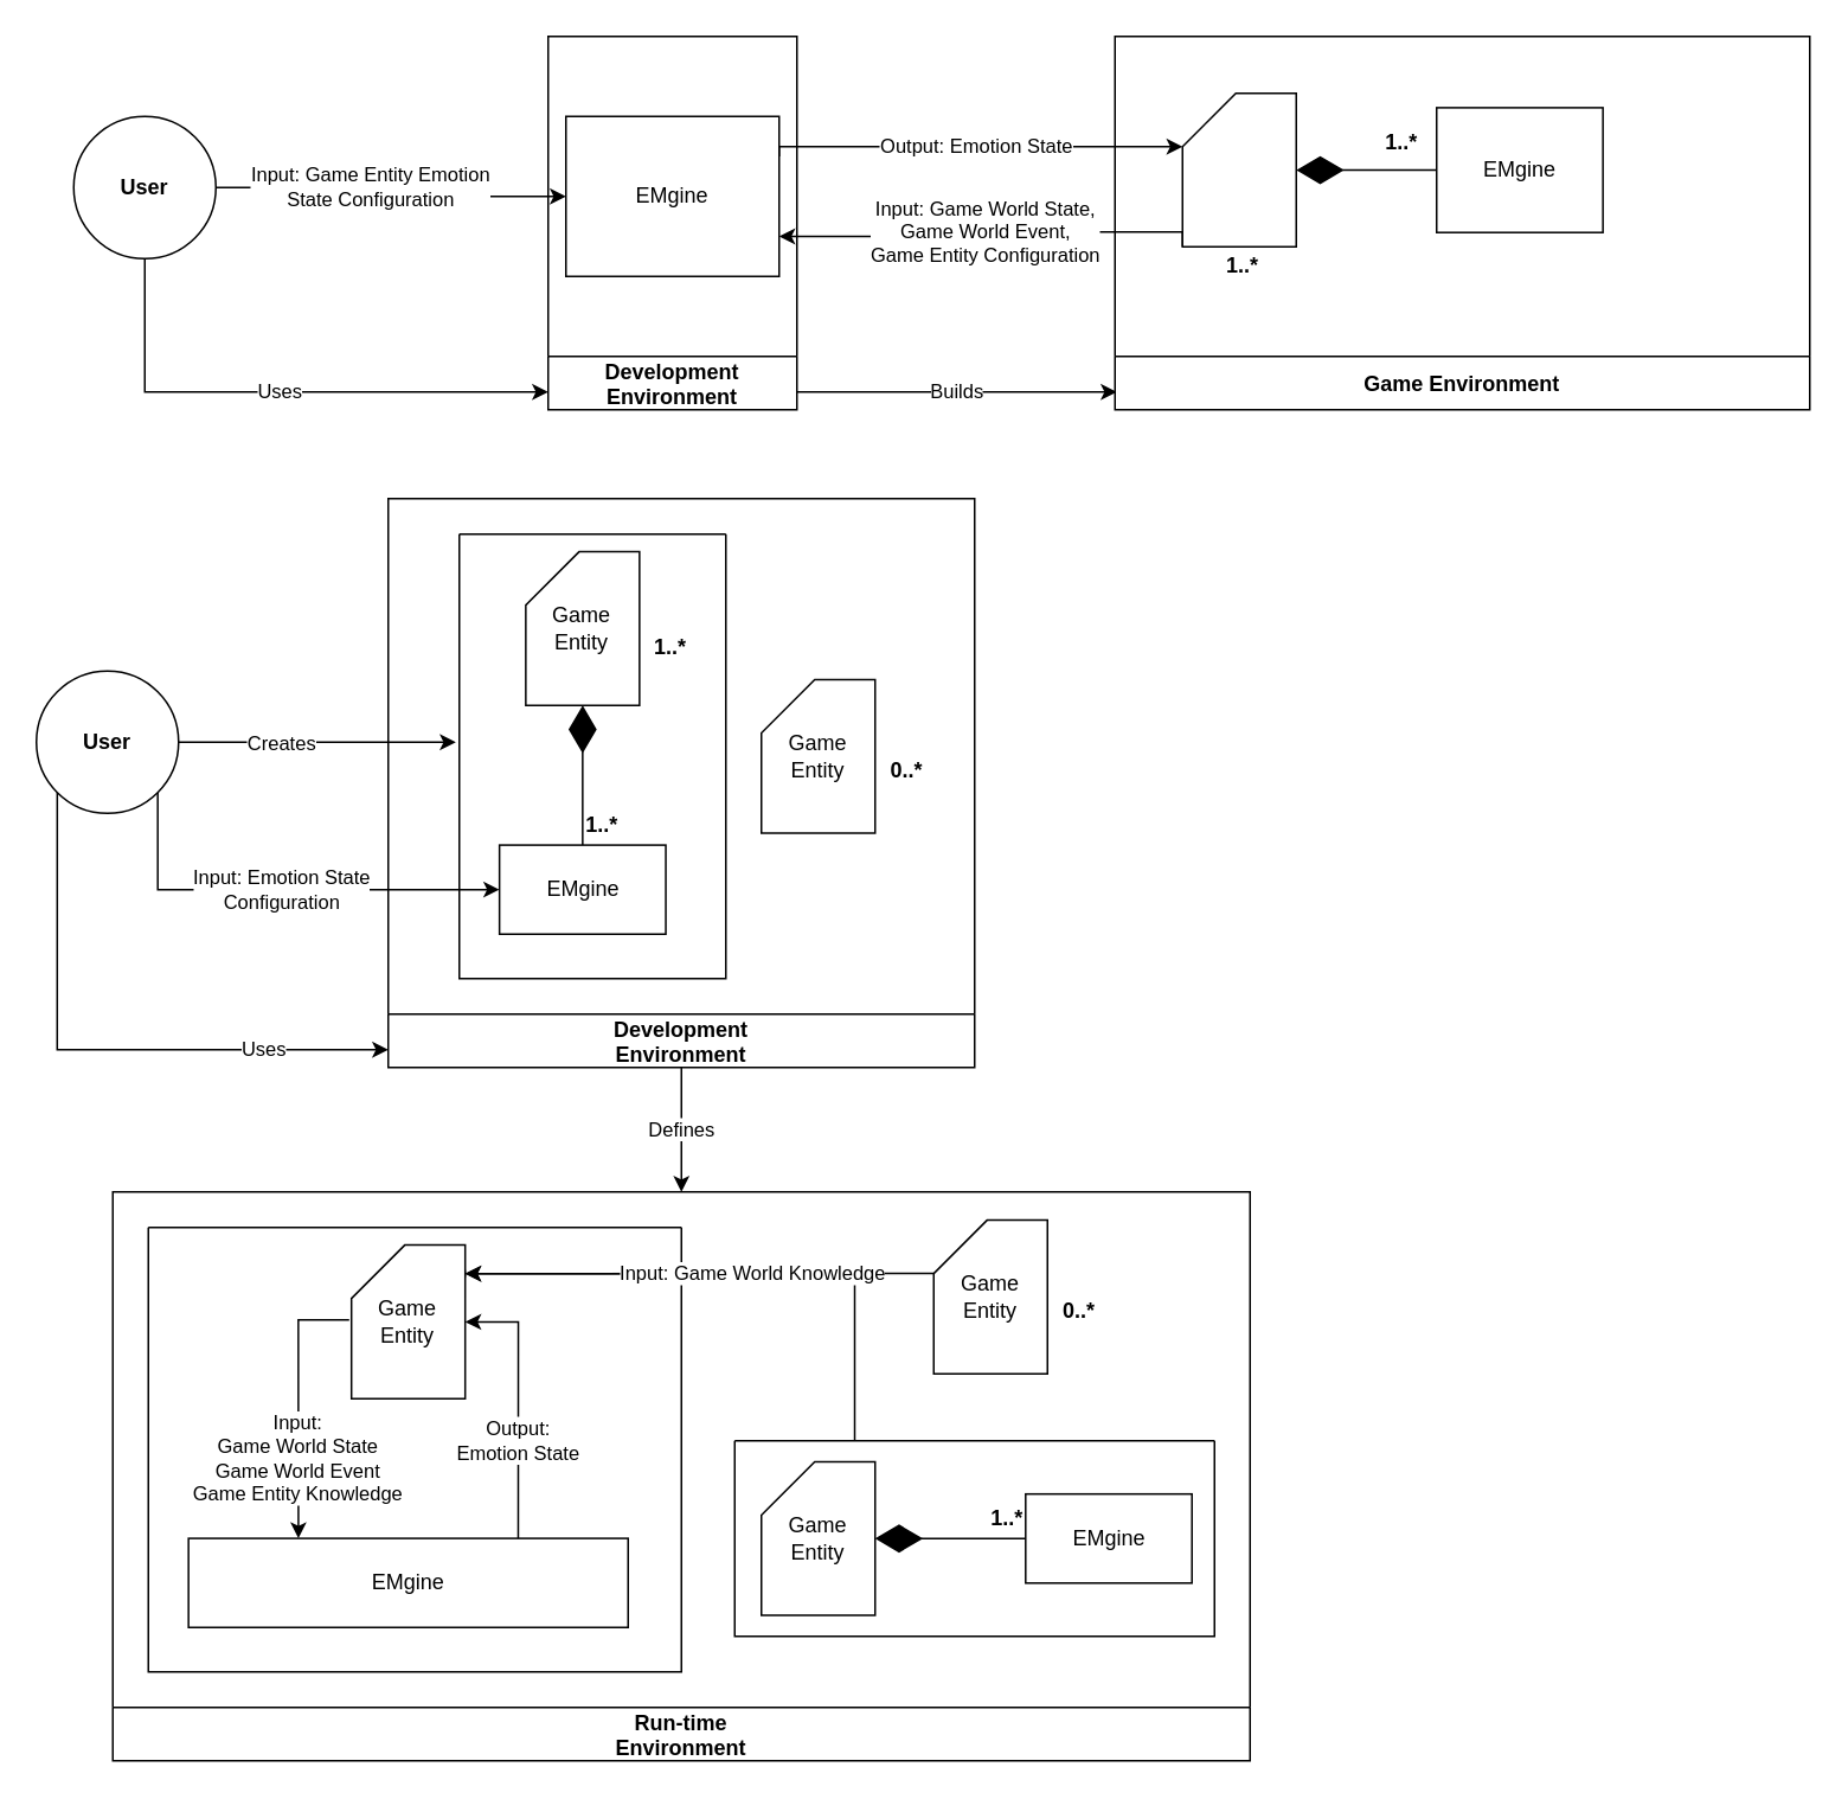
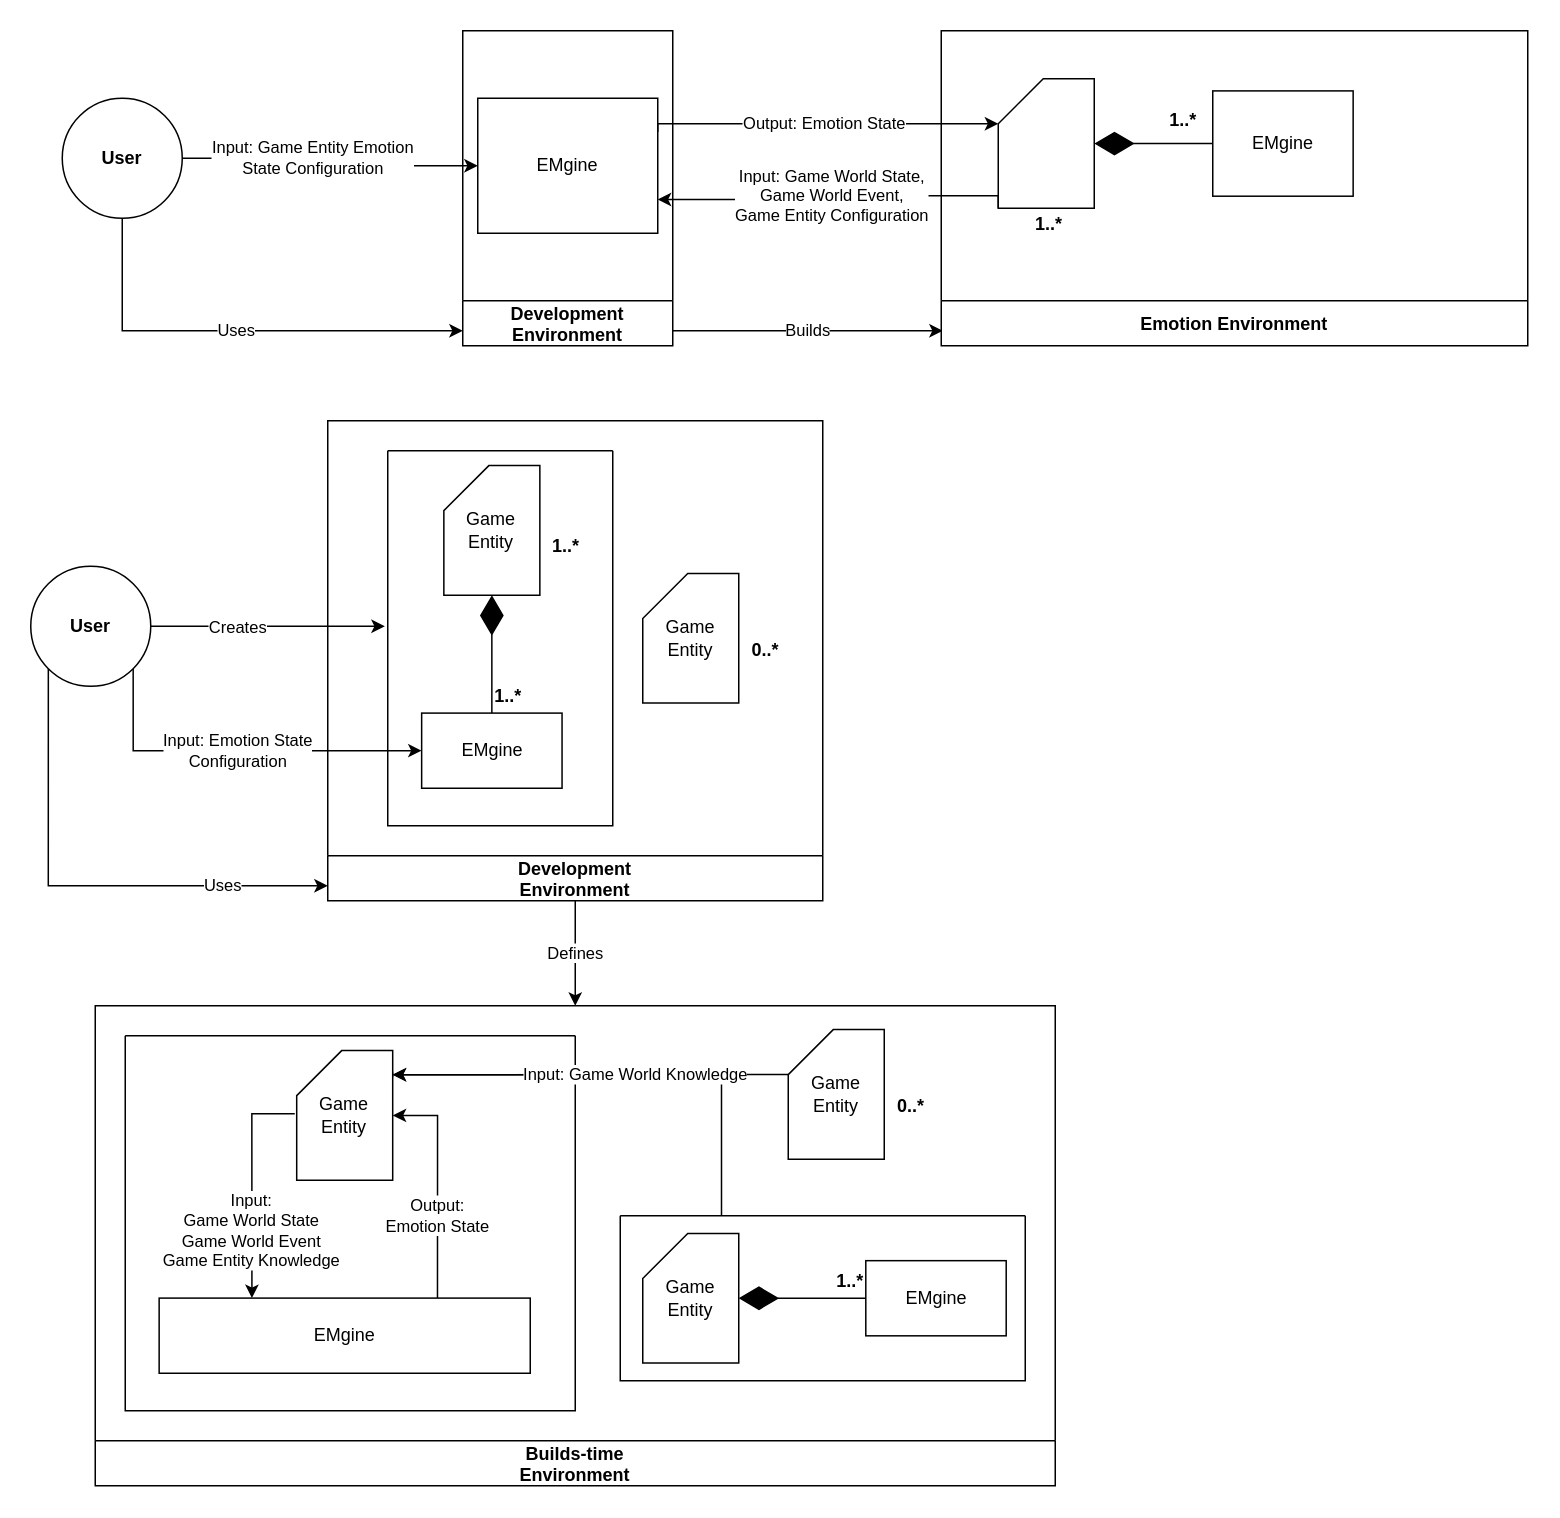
  <mxCell id="0" />
  <mxCell id="1" parent="0" />
  <mxCell id="2" value="Defines" style="edgeStyle=orthogonalEdgeStyle;rounded=0;orthogonalLoop=1;jettySize=auto;html=1;exitX=0.5;exitY=1;exitDx=0;exitDy=0;" edge="1" parent="1" source="3" target="27"><mxGeometry relative="1" as="geometry" /></mxCell>
  <mxCell id="3" value="Development&#10;Environment" style="swimlane;flipH=1;flipV=1;startSize=30;" vertex="1" parent="1"><mxGeometry x="218" y="280" width="330" height="320" as="geometry" /></mxCell>
  <mxCell id="4" value="" style="swimlane;startSize=0;" vertex="1" parent="3"><mxGeometry x="40" y="20" width="150" height="250" as="geometry"><mxRectangle x="422" y="740" width="50" height="40" as="alternateBounds" /></mxGeometry></mxCell>
  <mxCell id="5" value="1..*" style="text;html=1;strokeColor=none;fillColor=none;align=center;verticalAlign=middle;whiteSpace=wrap;rounded=0;fontStyle=1" vertex="1" parent="4"><mxGeometry x="101.4" y="53.1" width="36" height="21.6" as="geometry" /></mxCell>
  <mxCell id="6" value="EMgine" style="rounded=0;whiteSpace=wrap;html=1;" vertex="1" parent="4"><mxGeometry x="22.6" y="174.9" width="93.6" height="50.1" as="geometry" /></mxCell>
  <mxCell id="7" value="1..*" style="endArrow=diamondThin;endFill=1;endSize=24;html=1;rounded=0;labelBackgroundColor=none;exitX=0.5;exitY=0;exitDx=0;exitDy=0;entryX=0.5;entryY=1;entryDx=0;entryDy=0;entryPerimeter=0;fontStyle=1;fontSize=12;" edge="1" parent="4" source="6" target="8"><mxGeometry x="-0.731" y="-11" width="160" relative="1" as="geometry"><mxPoint x="236.4" y="159.9" as="sourcePoint" /><mxPoint x="157.4" y="159.9" as="targetPoint" /><mxPoint as="offset" /></mxGeometry></mxCell>
  <mxCell id="8" value="Game&lt;br&gt;Entity" style="shape=card;whiteSpace=wrap;html=1;" vertex="1" parent="4"><mxGeometry x="37.4" y="9.9" width="64" height="86.4" as="geometry" /></mxCell>
  <mxCell id="9" value="" style="group" vertex="1" connectable="0" parent="3"><mxGeometry x="210" y="101.8" width="100" height="86.4" as="geometry" /></mxCell>
  <mxCell id="10" value="Game&lt;br&gt;Entity" style="shape=card;whiteSpace=wrap;html=1;" vertex="1" parent="9"><mxGeometry width="64" height="86.4" as="geometry" /></mxCell>
  <mxCell id="11" value="0..*" style="text;html=1;strokeColor=none;fillColor=none;align=center;verticalAlign=middle;whiteSpace=wrap;rounded=0;fontStyle=1" vertex="1" parent="9"><mxGeometry x="64" y="40.1" width="36" height="21.6" as="geometry" /></mxCell>
  <mxCell id="12" value="Input: Game Entity Emotion&lt;br&gt;State&amp;nbsp;Configuration" style="edgeStyle=orthogonalEdgeStyle;rounded=0;orthogonalLoop=1;jettySize=auto;html=1;exitX=1;exitY=0.5;exitDx=0;exitDy=0;entryX=0;entryY=0.5;entryDx=0;entryDy=0;" parent="1" source="13" target="24" edge="1"><mxGeometry x="-0.134" relative="1" as="geometry"><mxPoint x="228" y="170" as="targetPoint" /><mxPoint as="offset" /></mxGeometry></mxCell>
  <mxCell id="13" value="&lt;b&gt;User&lt;/b&gt;" style="ellipse;whiteSpace=wrap;html=1;aspect=fixed;" parent="1" vertex="1"><mxGeometry x="41" y="65" width="80" height="80" as="geometry" /></mxCell>
  <mxCell id="14" value="Builds" style="edgeStyle=orthogonalEdgeStyle;rounded=0;orthogonalLoop=1;jettySize=auto;html=1;" parent="1" edge="1"><mxGeometry relative="1" as="geometry"><mxPoint x="448" y="220" as="sourcePoint" /><mxPoint x="628" y="220" as="targetPoint" /></mxGeometry></mxCell>
  <mxCell id="15" value="Uses" style="edgeStyle=orthogonalEdgeStyle;rounded=0;orthogonalLoop=1;jettySize=auto;html=1;exitX=0.5;exitY=1;exitDx=0;exitDy=0;" parent="1" source="13" edge="1"><mxGeometry relative="1" as="geometry"><mxPoint x="256" y="-40" as="sourcePoint" /><mxPoint x="308" y="220" as="targetPoint" /><Array as="points"><mxPoint x="81" y="220" /></Array></mxGeometry></mxCell>
  <mxCell id="16" value="Input: Game World State,&lt;br&gt;Game World Event,&lt;br&gt;Game Entity Configuration" style="edgeStyle=orthogonalEdgeStyle;rounded=0;orthogonalLoop=1;jettySize=auto;html=1;exitX=0;exitY=1;exitDx=0;exitDy=0;exitPerimeter=0;entryX=1;entryY=0.75;entryDx=0;entryDy=0;" parent="1" source="19" target="24" edge="1"><mxGeometry relative="1" as="geometry"><mxPoint x="638" y="-214" as="sourcePoint" /><mxPoint x="485" y="-180" as="targetPoint" /><Array as="points"><mxPoint x="665" y="130" /><mxPoint x="552" y="130" /><mxPoint x="552" y="133" /></Array></mxGeometry></mxCell>
- <mxCell id="17" value="Game Environment" style="swimlane;direction=west;startSize=30;" parent="1" vertex="1"><mxGeometry x="627" y="20" width="391" height="210" as="geometry" /></mxCell>
+ <mxCell id="17" value="Emotion Environment" style="swimlane;direction=west;startSize=30;" parent="1" vertex="1"><mxGeometry x="627" y="20" width="391" height="210" as="geometry" /></mxCell>
  <mxCell id="18" value="" style="group" parent="17" vertex="1" connectable="0"><mxGeometry x="38" y="32" width="64" height="108" as="geometry" /></mxCell>
  <mxCell id="19" value="" style="shape=card;whiteSpace=wrap;html=1;" parent="18" vertex="1"><mxGeometry width="64" height="86.4" as="geometry" /></mxCell>
  <mxCell id="20" value="1..*" style="text;html=1;strokeColor=none;fillColor=none;align=center;verticalAlign=middle;whiteSpace=wrap;rounded=0;fontStyle=1" parent="18" vertex="1"><mxGeometry x="4" y="86.4" width="60" height="21.6" as="geometry" /></mxCell>
  <mxCell id="21" value="EMgine" style="rounded=0;whiteSpace=wrap;html=1;" parent="17" vertex="1"><mxGeometry x="181" y="40.1" width="93.6" height="70.2" as="geometry" /></mxCell>
  <mxCell id="22" value="1..*" style="endArrow=diamondThin;endFill=1;endSize=24;html=1;rounded=0;labelBackgroundColor=none;exitX=0;exitY=0.5;exitDx=0;exitDy=0;entryX=1;entryY=0.5;entryDx=0;entryDy=0;entryPerimeter=0;fontStyle=1;fontSize=12;" parent="17" source="21" target="19" edge="1"><mxGeometry x="-0.494" y="-15" width="160" relative="1" as="geometry"><mxPoint x="-299" y="170" as="sourcePoint" /><mxPoint x="-139" y="170" as="targetPoint" /><mxPoint as="offset" /></mxGeometry></mxCell>
  <mxCell id="23" value="Development&#10;Environment" style="swimlane;flipH=1;flipV=1;startSize=30;" parent="1" vertex="1"><mxGeometry x="308" y="20" width="140" height="210" as="geometry" /></mxCell>
  <mxCell id="24" value="EMgine" style="rounded=0;whiteSpace=wrap;html=1;" parent="23" vertex="1"><mxGeometry x="10" y="45" width="120" height="90" as="geometry" /></mxCell>
  <mxCell id="25" value="Output: Emotion State" style="edgeStyle=orthogonalEdgeStyle;rounded=0;orthogonalLoop=1;jettySize=auto;html=1;exitX=1;exitY=0.25;exitDx=0;exitDy=0;entryX=0;entryY=0;entryDx=0;entryDy=30;entryPerimeter=0;" parent="1" source="24" target="19" edge="1"><mxGeometry relative="1" as="geometry"><mxPoint x="515" y="-230" as="sourcePoint" /><mxPoint x="668" y="88" as="targetPoint" /><Array as="points"><mxPoint x="438" y="82" /></Array></mxGeometry></mxCell>
  <mxCell id="26" value="Uses" style="edgeStyle=orthogonalEdgeStyle;rounded=0;orthogonalLoop=1;jettySize=auto;html=1;exitX=0;exitY=1;exitDx=0;exitDy=0;" edge="1" parent="1" source="46"><mxGeometry x="0.578" relative="1" as="geometry"><mxPoint x="218" y="590" as="targetPoint" /><Array as="points"><mxPoint x="32" y="590" /></Array><mxPoint as="offset" /></mxGeometry></mxCell>
- <mxCell id="27" value="Run-time&#10;Environment" style="swimlane;flipH=1;flipV=1;startSize=30;" vertex="1" parent="1"><mxGeometry x="63" y="670" width="640" height="320" as="geometry" /></mxCell>
+ <mxCell id="27" value="Builds-time&#10;Environment" style="swimlane;flipH=1;flipV=1;startSize=30;" vertex="1" parent="1"><mxGeometry x="63" y="670" width="640" height="320" as="geometry" /></mxCell>
  <mxCell id="28" value="" style="swimlane;startSize=0;" vertex="1" parent="27"><mxGeometry x="20" y="20" width="300" height="250" as="geometry"><mxRectangle x="422" y="740" width="50" height="40" as="alternateBounds" /></mxGeometry></mxCell>
  <mxCell id="29" value="Output:&lt;br&gt;Emotion&amp;nbsp;State" style="edgeStyle=orthogonalEdgeStyle;rounded=0;orthogonalLoop=1;jettySize=auto;html=1;exitX=0.75;exitY=0;exitDx=0;exitDy=0;entryX=1;entryY=0.5;entryDx=0;entryDy=0;entryPerimeter=0;" edge="1" parent="28" source="30" target="33"><mxGeometry x="-0.276" relative="1" as="geometry"><Array as="points"><mxPoint x="208" y="53" /></Array><mxPoint as="offset" /></mxGeometry></mxCell>
  <mxCell id="30" value="EMgine" style="rounded=0;whiteSpace=wrap;html=1;" vertex="1" parent="28"><mxGeometry x="22.6" y="174.9" width="247.4" height="50.1" as="geometry" /></mxCell>
  <mxCell id="31" value="" style="group" vertex="1" connectable="0" parent="28"><mxGeometry x="114.3" y="9.9" width="64" height="108" as="geometry" /></mxCell>
  <mxCell id="32" value="" style="ellipse;whiteSpace=wrap;html=1;aspect=fixed;" vertex="1" parent="31"><mxGeometry x="44" y="6.1" width="20" height="20" as="geometry" /></mxCell>
  <mxCell id="33" value="Game&lt;br&gt;Entity" style="shape=card;whiteSpace=wrap;html=1;" vertex="1" parent="31"><mxGeometry width="64" height="86.4" as="geometry" /></mxCell>
  <mxCell id="34" value="Input:&lt;br&gt;Game World State&lt;br&gt;Game World Event&lt;br&gt;Game Entity Knowledge" style="edgeStyle=orthogonalEdgeStyle;rounded=0;orthogonalLoop=1;jettySize=auto;html=1;exitX=-0.02;exitY=0.487;exitDx=0;exitDy=0;entryX=0.25;entryY=0;entryDx=0;entryDy=0;exitPerimeter=0;" edge="1" parent="28" source="33" target="30"><mxGeometry x="0.407" relative="1" as="geometry"><Array as="points"><mxPoint x="85" y="52" /></Array><mxPoint as="offset" /></mxGeometry></mxCell>
  <mxCell id="35" style="edgeStyle=orthogonalEdgeStyle;rounded=0;orthogonalLoop=1;jettySize=auto;html=1;exitX=0.25;exitY=0;exitDx=0;exitDy=0;entryX=1;entryY=0.5;entryDx=0;entryDy=0;" edge="1" parent="27" source="36" target="32"><mxGeometry relative="1" as="geometry"><mxPoint x="750" y="80" as="targetPoint" /></mxGeometry></mxCell>
  <mxCell id="36" value="" style="swimlane;startSize=0;" vertex="1" parent="27"><mxGeometry x="350" y="140" width="270" height="110" as="geometry" /></mxCell>
  <mxCell id="37" value="Game&lt;br&gt;Entity" style="shape=card;whiteSpace=wrap;html=1;" vertex="1" parent="36"><mxGeometry x="15" y="11.8" width="64" height="86.4" as="geometry" /></mxCell>
  <mxCell id="38" value="EMgine" style="rounded=0;whiteSpace=wrap;html=1;" vertex="1" parent="36"><mxGeometry x="163.7" y="29.95" width="93.6" height="50.1" as="geometry" /></mxCell>
  <mxCell id="39" value="1..*" style="endArrow=diamondThin;endFill=1;endSize=24;html=1;rounded=0;labelBackgroundColor=none;exitX=0;exitY=0.5;exitDx=0;exitDy=0;entryX=1;entryY=0.5;entryDx=0;entryDy=0;entryPerimeter=0;fontStyle=1;fontSize=12;" edge="1" parent="36" source="38" target="37"><mxGeometry x="-0.731" y="-11" width="160" relative="1" as="geometry"><mxPoint x="-241.6" y="-165.1" as="sourcePoint" /><mxPoint x="-241.6" y="-243.7" as="targetPoint" /><mxPoint as="offset" /></mxGeometry></mxCell>
  <mxCell id="40" value="" style="group" vertex="1" connectable="0" parent="27"><mxGeometry x="462" y="15.9" width="100" height="86.4" as="geometry" /></mxCell>
  <mxCell id="41" value="Game&lt;br&gt;Entity" style="shape=card;whiteSpace=wrap;html=1;" vertex="1" parent="40"><mxGeometry width="64" height="86.4" as="geometry" /></mxCell>
  <mxCell id="42" value="0..*" style="text;html=1;strokeColor=none;fillColor=none;align=center;verticalAlign=middle;whiteSpace=wrap;rounded=0;fontStyle=1" vertex="1" parent="40"><mxGeometry x="64" y="40.1" width="36" height="21.6" as="geometry" /></mxCell>
  <mxCell id="43" value="Input: Game World Knowledge" style="edgeStyle=orthogonalEdgeStyle;rounded=0;orthogonalLoop=1;jettySize=auto;html=1;exitX=0;exitY=0;exitDx=0;exitDy=30;exitPerimeter=0;entryX=1;entryY=0.5;entryDx=0;entryDy=0;" edge="1" parent="27" source="41" target="32"><mxGeometry x="-0.227" relative="1" as="geometry"><mxPoint x="220" y="50" as="targetPoint" /><mxPoint as="offset" /></mxGeometry></mxCell>
  <mxCell id="44" value="Creates" style="edgeStyle=orthogonalEdgeStyle;rounded=0;orthogonalLoop=1;jettySize=auto;html=1;exitX=1;exitY=0.5;exitDx=0;exitDy=0;entryX=-0.013;entryY=0.468;entryDx=0;entryDy=0;entryPerimeter=0;" edge="1" parent="1" source="46" target="4"><mxGeometry x="-0.261" y="-1" relative="1" as="geometry"><mxPoint x="168" y="400" as="targetPoint" /><mxPoint as="offset" /></mxGeometry></mxCell>
  <mxCell id="45" value="Input: Emotion State&lt;br&gt;Configuration" style="edgeStyle=orthogonalEdgeStyle;rounded=0;orthogonalLoop=1;jettySize=auto;html=1;exitX=1;exitY=1;exitDx=0;exitDy=0;entryX=0;entryY=0.5;entryDx=0;entryDy=0;" edge="1" parent="1" source="46" target="6"><mxGeometry relative="1" as="geometry"><Array as="points"><mxPoint x="88" y="500" /></Array></mxGeometry></mxCell>
  <mxCell id="46" value="&lt;b&gt;User&lt;/b&gt;" style="ellipse;whiteSpace=wrap;html=1;aspect=fixed;" vertex="1" parent="1"><mxGeometry x="20" y="377" width="80" height="80" as="geometry" /></mxCell>
